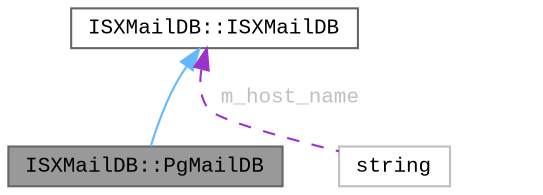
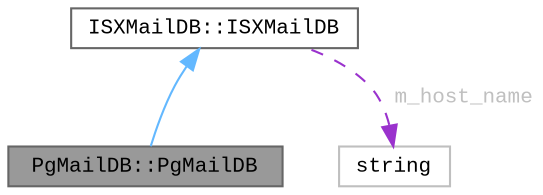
  digraph {
    fontname="Liberation Mono"
    node [color=gray40 fillcolor=white fontname="Liberation Mono" fontsize=10 shape=box style=filled]
    edge [dir=back fontname="Liberation Mono" fontsize=10 labelfontname=Helvetica labelfontsize=10]
-   n1 [fillcolor=grey60 fontcolor=black height=0.2 label="ISXMailDB::PgMailDB" width=0.4]
+   n1 [fillcolor=grey60 fontcolor=black height=0.2 label="PgMailDB::PgMailDB" width=0.4]
    n2 [height=0.2 label="ISXMailDB::ISXMailDB" width=0.4]
    n3 [color=grey75 height=0.2 label=string width=0.4]
    n2 -> n1 [color=steelblue1 style=solid]
-   n2 -> n3 [color=darkorchid3 fontcolor=grey label=" m_host_name" style=dashed]
+   n3 -> n2 [color=darkorchid3 fontcolor=grey label=" m_host_name" style=dashed]
  }
